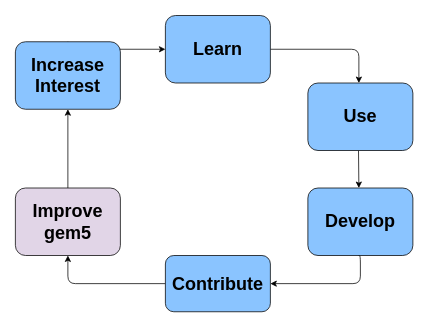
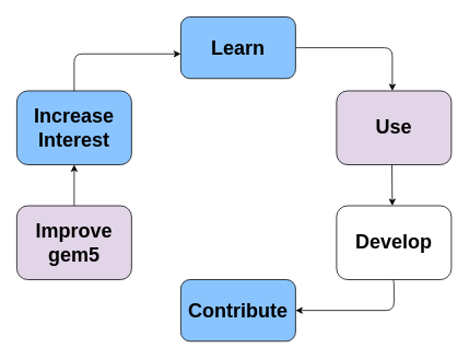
  <mxCell id="0" />
  <mxCell id="1" parent="0" />
  <mxCell id="2" style="edgeStyle=elbowEdgeStyle;html=1;exitX=1;exitY=0.5;exitDx=0;exitDy=0;entryX=0.5;entryY=0;entryDx=0;entryDy=0;fontFamily=Helvetica;" edge="1" parent="1" source="3"><mxGeometry relative="1" as="geometry"><Array as="points"><mxPoint x="478" y="80" /></Array><mxPoint x="477.5" y="110" as="targetPoint" /></mxGeometry></mxCell>
- <mxCell id="3" value="&lt;h1&gt;Learn&lt;/h1&gt;" style="rounded=1;whiteSpace=wrap;html=1;fillColor=#8AC4FF;" vertex="1" parent="1"><mxGeometry x="220" y="20" width="140" height="90" as="geometry" /></mxCell>
+ <mxCell id="3" value="&lt;h1&gt;Learn&lt;/h1&gt;" style="rounded=1;whiteSpace=wrap;html=1;fillColor=#8AC4FF;" vertex="1" parent="1"><mxGeometry x="220" y="20" width="140" height="75" as="geometry" /></mxCell>
  <mxCell id="4" style="edgeStyle=elbowEdgeStyle;html=1;exitX=0.5;exitY=1;exitDx=0;exitDy=0;entryX=0.5;entryY=0;entryDx=0;entryDy=0;fontFamily=Helvetica;" edge="1" parent="1"><mxGeometry relative="1" as="geometry"><mxPoint x="477.5" y="250" as="targetPoint" /><mxPoint x="477.5" y="200" as="sourcePoint" /></mxGeometry></mxCell>
- <mxCell id="5" style="html=1;exitX=0;exitY=0.5;exitDx=0;exitDy=0;entryX=0.5;entryY=1;entryDx=0;entryDy=0;fontFamily=Helvetica;edgeStyle=elbowEdgeStyle;" edge="1" parent="1" source="6" target="8"><mxGeometry relative="1" as="geometry"><Array as="points"><mxPoint x="90" y="370" /></Array></mxGeometry></mxCell>
  <mxCell id="6" value="&lt;h1&gt;Contribute&lt;/h1&gt;" style="rounded=1;whiteSpace=wrap;html=1;fillColor=#8AC4FF;" vertex="1" parent="1"><mxGeometry x="220" y="340" width="140" height="75" as="geometry" /></mxCell>
  <mxCell id="7" style="edgeStyle=none;html=1;exitX=0.5;exitY=0;exitDx=0;exitDy=0;entryX=0.5;entryY=1;entryDx=0;entryDy=0;fontFamily=Helvetica;" edge="1" parent="1" source="8" target="10"><mxGeometry relative="1" as="geometry" /></mxCell>
  <mxCell id="8" value="&lt;h1&gt;Improve gem5&lt;/h1&gt;" style="rounded=1;whiteSpace=wrap;html=1;fillColor=#e1d5e7;" vertex="1" parent="1"><mxGeometry x="20" y="250" width="140" height="90" as="geometry" /></mxCell>
  <mxCell id="9" style="edgeStyle=elbowEdgeStyle;html=1;exitX=0.5;exitY=0;exitDx=0;exitDy=0;fontFamily=Helvetica;" edge="1" parent="1" source="10" target="3"><mxGeometry relative="1" as="geometry"><Array as="points"><mxPoint x="90" y="65" /></Array></mxGeometry></mxCell>
- <mxCell id="10" value="&lt;h1&gt;Increase Interest&lt;/h1&gt;" style="rounded=1;whiteSpace=wrap;html=1;fillColor=#8AC4FF;" vertex="1" parent="1"><mxGeometry x="20" y="55" width="140" height="90" as="geometry" /></mxCell>
+ <mxCell id="10" value="&lt;h1&gt;Increase Interest&lt;/h1&gt;" style="rounded=1;whiteSpace=wrap;html=1;fillColor=#8AC4FF;" vertex="1" parent="1"><mxGeometry x="20" y="110" width="140" height="90" as="geometry" /></mxCell>
  <mxCell id="11" style="edgeStyle=elbowEdgeStyle;html=1;exitX=0.5;exitY=1;exitDx=0;exitDy=0;fontFamily=Helvetica;entryX=1;entryY=0.5;entryDx=0;entryDy=0;" edge="1" parent="1" target="6"><mxGeometry relative="1" as="geometry"><Array as="points"><mxPoint x="480" y="370" /></Array><mxPoint x="477.5" y="340" as="sourcePoint" /></mxGeometry></mxCell>
- <mxCell id="12" value="&lt;h1&gt;Use&lt;/h1&gt;" style="rounded=1;whiteSpace=wrap;html=1;fillColor=#8AC4FF;" vertex="1" parent="1"><mxGeometry x="410" y="110" width="140" height="90" as="geometry" /></mxCell>
- <mxCell id="13" value="&lt;h1&gt;Develop&lt;/h1&gt;" style="rounded=1;whiteSpace=wrap;html=1;fillColor=#8AC4FF;" vertex="1" parent="1"><mxGeometry x="410" y="250" width="140" height="90" as="geometry" /></mxCell>
+ <mxCell id="12" value="&lt;h1&gt;Use&lt;/h1&gt;" style="rounded=1;whiteSpace=wrap;html=1;fillColor=#e1d5e7;" vertex="1" parent="1"><mxGeometry x="410" y="110" width="140" height="90" as="geometry" /></mxCell>
+ <mxCell id="13" value="&lt;h1&gt;Develop&lt;/h1&gt;" style="rounded=1;whiteSpace=wrap;html=1;fillColor=#ffffff;" vertex="1" parent="1"><mxGeometry x="410" y="250" width="140" height="90" as="geometry" /></mxCell>
